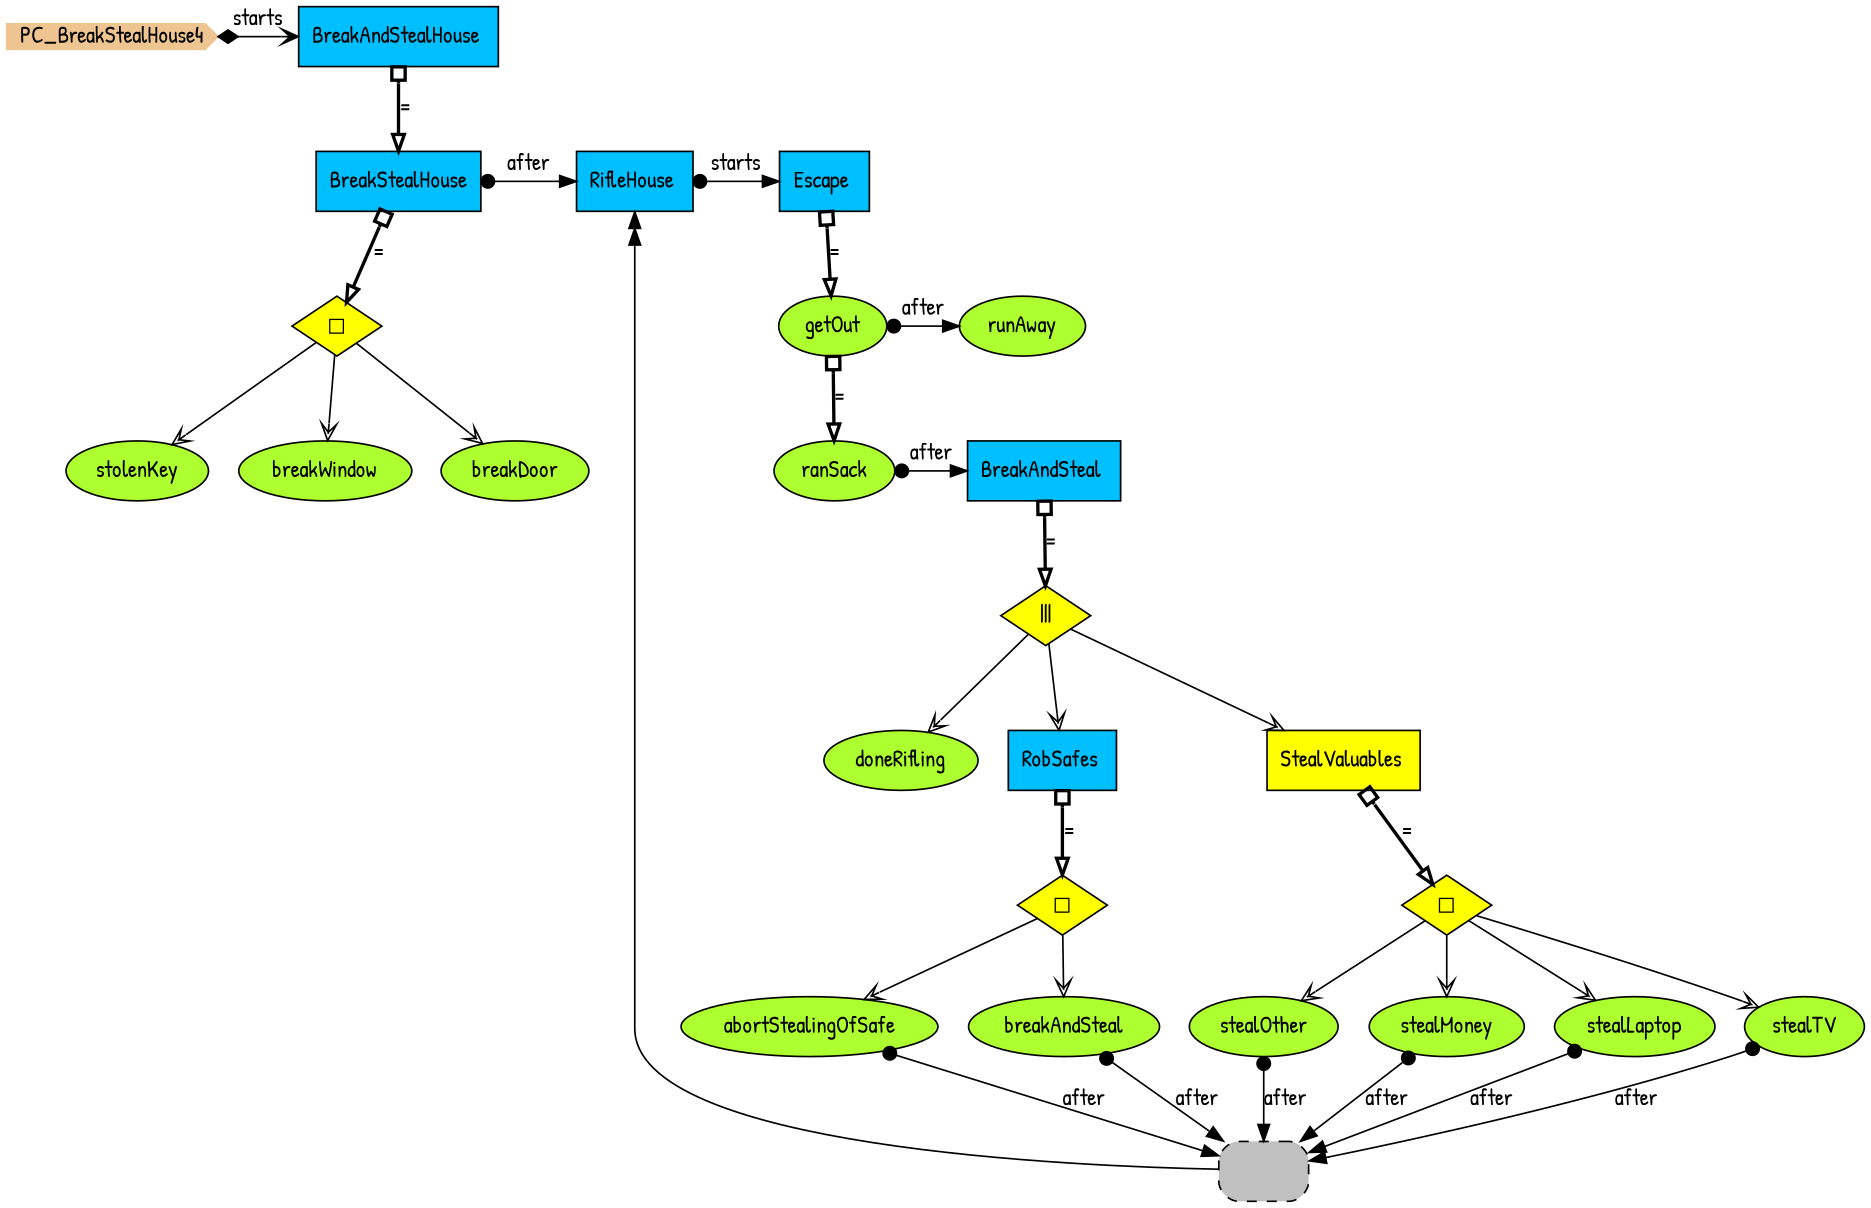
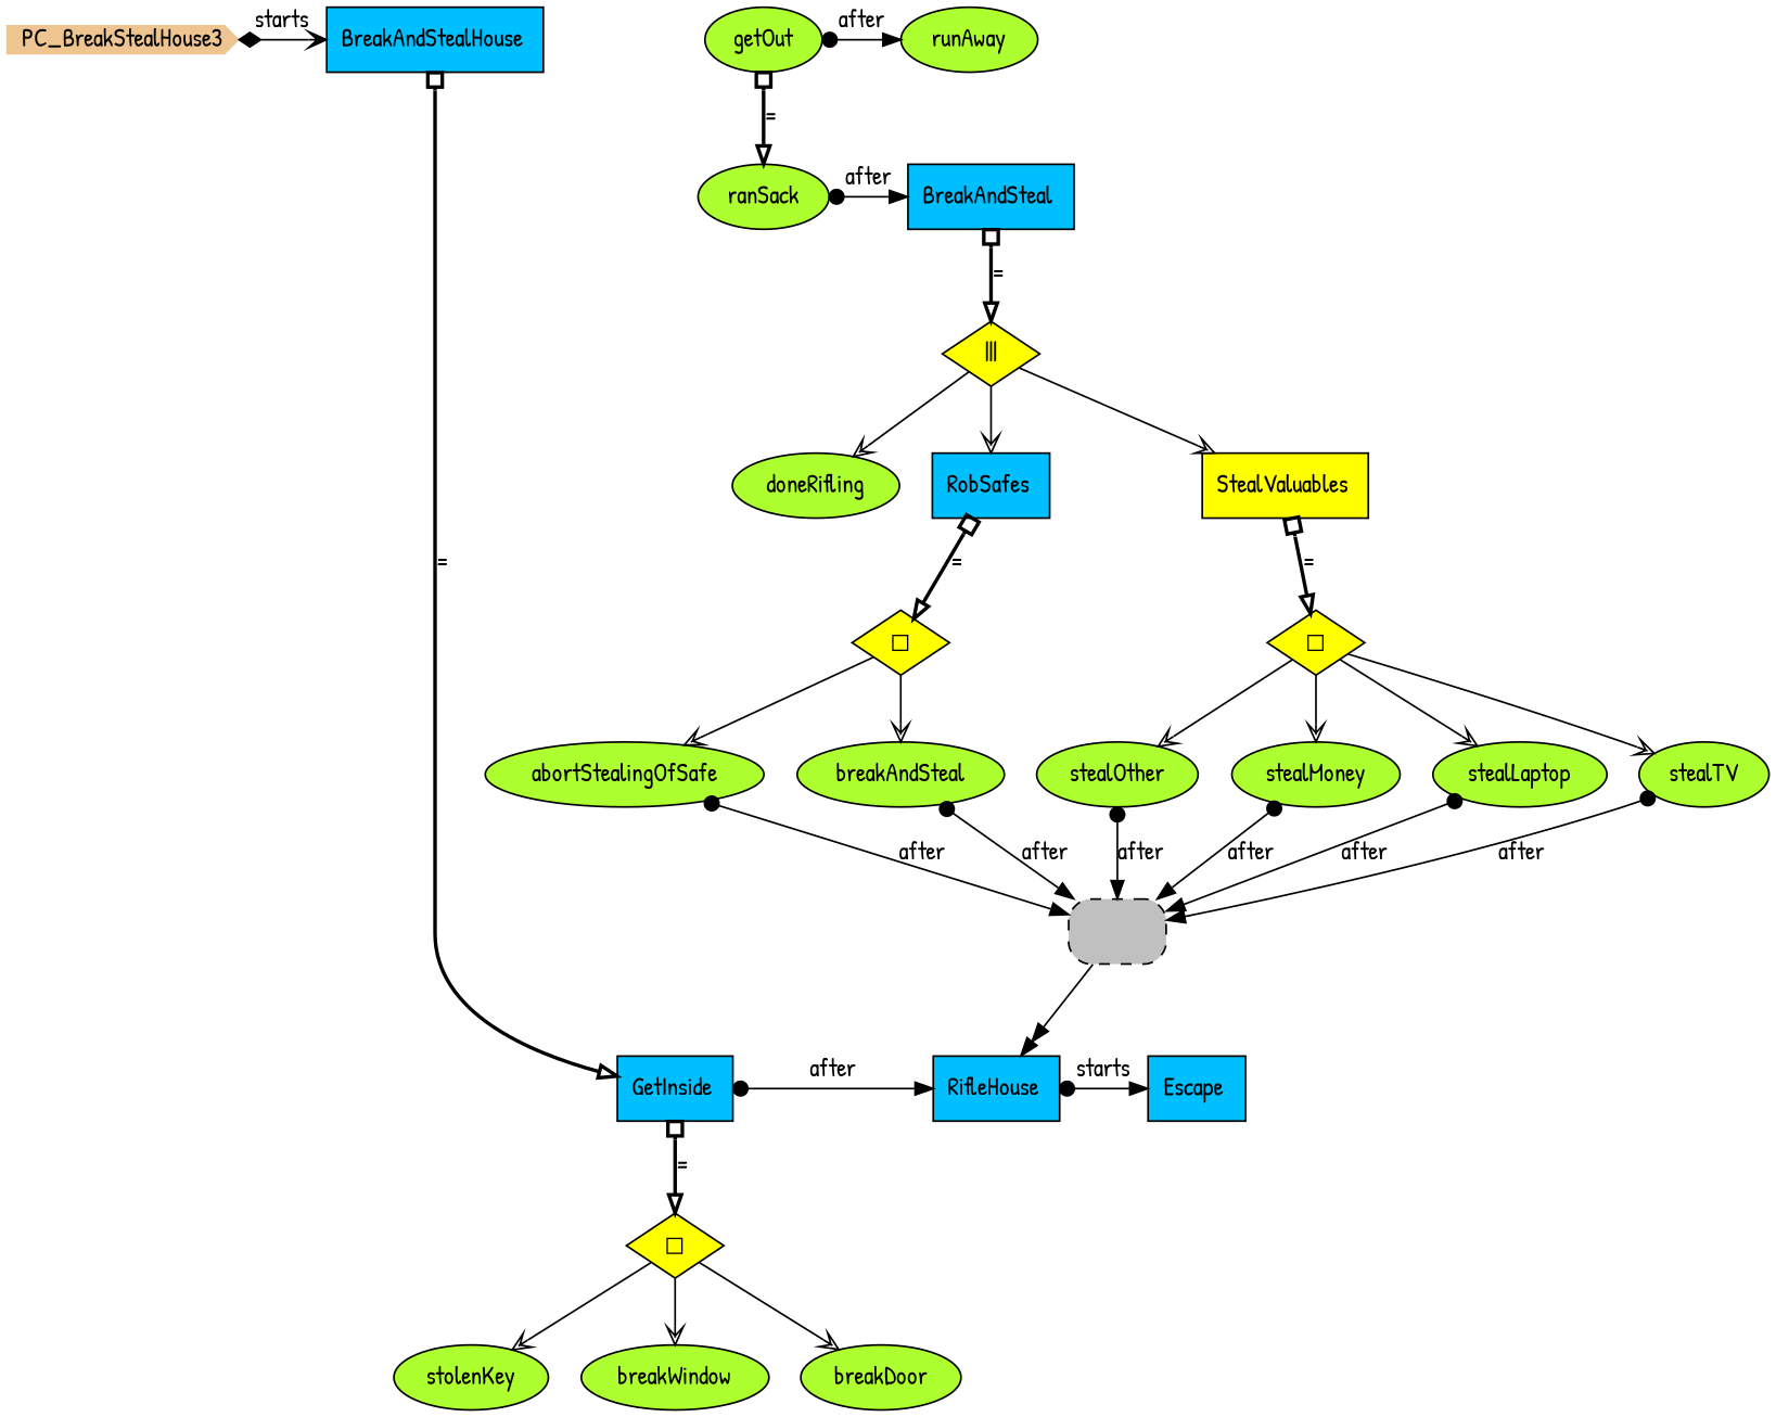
  digraph {
    fontname="Patrick Hand"
    node [fontname="Patrick Hand" shape=ellipse style=filled fillcolor=greenyellow]
    edge [arrowhead=vee dir=both fontname="Patrick Hand"]
-   n1 [color=burlywood2 height=.2 label=PC_BreakStealHouse4 shape=cds width=.2 fillcolor=""]
+   n1 [color=burlywood2 height=.2 label=PC_BreakStealHouse3 shape=cds width=.2 fillcolor=""]
    n2 [fillcolor=deepskyblue label="BreakAndStealHouse " shape=box]
    n3 [fillcolor=deepskyblue label="Escape " shape=box]
    n4 [fillcolor=deepskyblue label="RifleHouse " shape=box]
-   n5 [fillcolor=deepskyblue label=BreakStealHouse shape=box]
+   n5 [fillcolor=deepskyblue label="GetInside " shape=box]
    n6 [fillcolor=deepskyblue label="BreakAndSteal " shape=box]
    n7 [label=ranSack]
    n8 [label=runAway]
    n9 [label=getOut]
    n10 [fillcolor=yellow label="◻︎" shape=diamond]
    n11 [fillcolor=yellow label="|||" shape=diamond]
    n12 [label=abortStealingOfSafe]
    n13 [fillcolor=gray label=" " shape=rectangle style="rounded,filled,dashed"]
    n14 [label=breakAndSteal]
    n15 [fillcolor=yellow label="◻︎" shape=diamond]
    n16 [label=stealOther]
    n17 [label=stealMoney]
    n18 [label=stealLaptop]
    n19 [label=stealTV]
    n20 [fillcolor=yellow label="◻︎" shape=diamond]
    n21 [label=doneRifling]
    n22 [fillcolor=deepskyblue label="RobSafes " shape=box]
    n23 [fillcolor=yellow label="StealValuables " shape=box]
    n24 [label=stolenKey]
    n25 [label=breakWindow]
    n26 [label=breakDoor]
    subgraph sub_1 {
      rank=min
      n1
      n2
    }
    subgraph sub_2 {
      rank=same
      n3
      n4
      n5
    }
    subgraph sub_3 {
      rank=same
      n6
      n7
    }
    subgraph sub_4 {
      rank=same
      n3
      n4
    }
    subgraph sub_5 {
      rank=same
      n8
      n9
    }
    n1 -> n2 [arrowhead=open arrowtail=diamond label=starts]
    n2 -> n5 [arrowhead=onormal arrowtail=obox label="=" penwidth=2]
-   n3 -> n9 [arrowhead=onormal arrowtail=obox label="=" penwidth=2]
    n4 -> n3 [arrowtail=dot label=starts arrowhead=""]
    n5 -> n4 [arrowtail=dot label=after arrowhead=""]
    n5 -> n10 [arrowhead=onormal arrowtail=obox label="=" penwidth=2]
    n6 -> n11 [arrowhead=onormal arrowtail=obox label="=" penwidth=2]
    n7 -> n6 [arrowtail=dot label=after arrowhead=""]
    n9 -> n7 [arrowhead=onormal arrowtail=obox label="=" penwidth=2]
    n9 -> n8 [arrowtail=dot label=after arrowhead=""]
    n10 -> n24 [fillcolor=white dir=""]
    n10 -> n25 [fillcolor=white dir=""]
    n10 -> n26 [fillcolor=white dir=""]
    n11 -> n21 [fillcolor=white dir=""]
    n11 -> n22 [fillcolor=white dir=""]
    n11 -> n23 [fillcolor=white dir=""]
    n12 -> n13 [arrowtail=dot label=after arrowhead=""]
    n13 -> n4 [arrowhead=normalnormal label=" " dir=""]
    n14 -> n13 [arrowtail=dot label=after arrowhead=""]
    n15 -> n12 [fillcolor=white dir=""]
    n15 -> n14 [fillcolor=white dir=""]
    n16 -> n13 [arrowtail=dot label=after arrowhead=""]
    n17 -> n13 [arrowtail=dot label=after arrowhead=""]
    n18 -> n13 [arrowtail=dot label=after arrowhead=""]
    n19 -> n13 [arrowtail=dot label=after arrowhead=""]
    n20 -> n16 [fillcolor=white dir=""]
    n20 -> n17 [fillcolor=white dir=""]
    n20 -> n18 [fillcolor=white dir=""]
    n20 -> n19 [fillcolor=white dir=""]
    n22 -> n15 [arrowhead=onormal arrowtail=obox label="=" penwidth=2]
    n23 -> n20 [arrowhead=onormal arrowtail=obox label="=" penwidth=2]
  }
